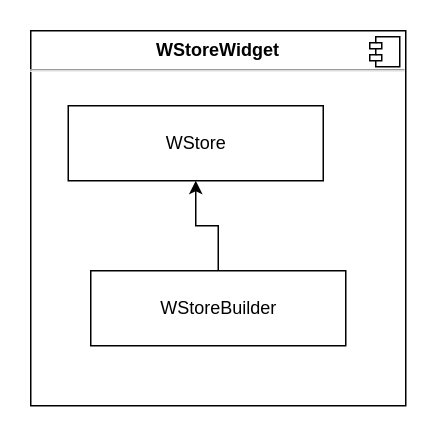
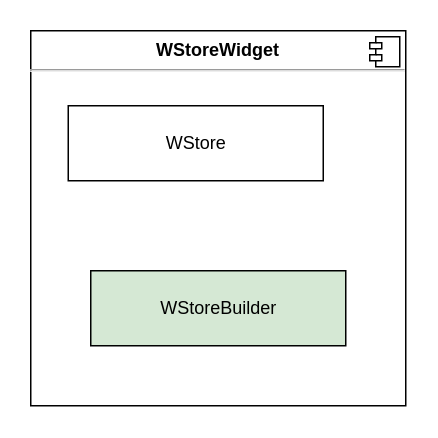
  <mxCell id="0" />
  <mxCell id="1" parent="0" />
  <mxCell id="2" value="&lt;p style=&quot;margin:0px;margin-top:6px;text-align:center;&quot;&gt;&lt;b&gt;WStoreWidget&lt;/b&gt;&lt;br&gt;&lt;/p&gt;&lt;hr&gt;&lt;p style=&quot;margin:0px;margin-left:8px;&quot;&gt;&lt;br&gt;&lt;/p&gt;" style="align=left;overflow=fill;html=1;dropTarget=0;" parent="1" vertex="1"><mxGeometry x="20" y="20" width="250" height="250" as="geometry" /></mxCell>
  <mxCell id="3" value="" style="shape=component;jettyWidth=8;jettyHeight=4;" parent="2" vertex="1"><mxGeometry x="1" width="20" height="20" relative="1" as="geometry"><mxPoint x="-24" y="4" as="offset" /></mxGeometry></mxCell>
  <mxCell id="4" value="WStore" style="html=1;" parent="1" vertex="1"><mxGeometry x="45" y="70" width="170" height="50" as="geometry" /></mxCell>
- <mxCell id="5" style="edgeStyle=orthogonalEdgeStyle;rounded=0;orthogonalLoop=1;jettySize=auto;html=1;exitX=0.5;exitY=0;exitDx=0;exitDy=0;entryX=0.5;entryY=1;entryDx=0;entryDy=0;" parent="1" source="6" target="4" edge="1"><mxGeometry relative="1" as="geometry" /></mxCell>
- <mxCell id="6" value="WStoreBuilder" style="html=1;" parent="1" vertex="1"><mxGeometry x="60" y="180" width="170" height="50" as="geometry" /></mxCell>
+ <mxCell id="6" value="WStoreBuilder" style="html=1;fillColor=#d5e8d4;" parent="1" vertex="1"><mxGeometry x="60" y="180" width="170" height="50" as="geometry" /></mxCell>
